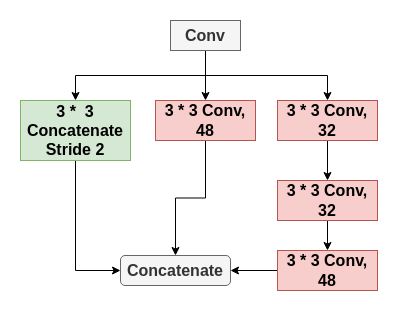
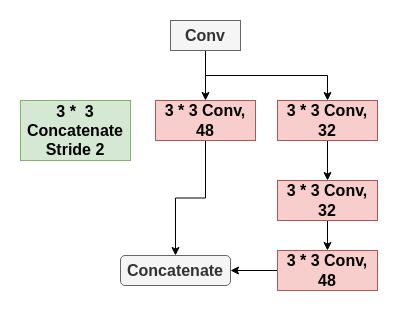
  <mxCell id="0" />
  <mxCell id="1" parent="0" />
- <mxCell id="2" style="edgeStyle=orthogonalEdgeStyle;rounded=0;orthogonalLoop=1;jettySize=auto;html=1;exitX=0.5;exitY=1;exitDx=0;exitDy=0;entryX=0.5;entryY=0;entryDx=0;entryDy=0;" edge="1" parent="1" source="5" target="7"><mxGeometry relative="1" as="geometry" /></mxCell>
  <mxCell id="3" style="edgeStyle=orthogonalEdgeStyle;rounded=0;orthogonalLoop=1;jettySize=auto;html=1;exitX=0.5;exitY=1;exitDx=0;exitDy=0;entryX=0.5;entryY=0;entryDx=0;entryDy=0;" edge="1" parent="1" source="5" target="9"><mxGeometry relative="1" as="geometry" /></mxCell>
  <mxCell id="4" style="edgeStyle=orthogonalEdgeStyle;rounded=0;orthogonalLoop=1;jettySize=auto;html=1;exitX=0.5;exitY=1;exitDx=0;exitDy=0;" edge="1" parent="1" source="5" target="11"><mxGeometry relative="1" as="geometry" /></mxCell>
  <mxCell id="5" value="Conv" style="rounded=0;whiteSpace=wrap;html=1;fontSize=16;fontStyle=1;fillColor=#f5f5f5;fontColor=#333333;strokeColor=#666666;" vertex="1" parent="1"><mxGeometry x="170" y="20" width="70" height="30" as="geometry" /></mxCell>
- <mxCell id="6" style="edgeStyle=orthogonalEdgeStyle;rounded=0;orthogonalLoop=1;jettySize=auto;html=1;exitX=0.5;exitY=1;exitDx=0;exitDy=0;entryX=0;entryY=0.5;entryDx=0;entryDy=0;" edge="1" parent="1" source="7" target="16"><mxGeometry relative="1" as="geometry" /></mxCell>
  <mxCell id="7" value="3 *&amp;nbsp; 3&lt;div&gt;Concatenate&lt;/div&gt;&lt;div&gt;Stride 2&lt;/div&gt;" style="rounded=0;whiteSpace=wrap;html=1;fontSize=16;fontStyle=1;fillColor=#d5e8d4;strokeColor=#82b366;" vertex="1" parent="1"><mxGeometry x="20" y="100" width="110" height="60" as="geometry" /></mxCell>
  <mxCell id="8" style="edgeStyle=orthogonalEdgeStyle;rounded=0;orthogonalLoop=1;jettySize=auto;html=1;exitX=0.5;exitY=1;exitDx=0;exitDy=0;entryX=0.5;entryY=0;entryDx=0;entryDy=0;" edge="1" parent="1" source="9" target="16"><mxGeometry relative="1" as="geometry" /></mxCell>
  <mxCell id="9" value="3 * 3 Conv, 48" style="rounded=0;whiteSpace=wrap;html=1;fontSize=16;fontStyle=1;fillColor=#f8cecc;strokeColor=#b85450;" vertex="1" parent="1"><mxGeometry x="155" y="100" width="100" height="40" as="geometry" /></mxCell>
  <mxCell id="10" value="" style="edgeStyle=orthogonalEdgeStyle;rounded=0;orthogonalLoop=1;jettySize=auto;html=1;" edge="1" parent="1" source="11" target="13"><mxGeometry relative="1" as="geometry" /></mxCell>
  <mxCell id="11" value="3 * 3 Conv, 32" style="rounded=0;whiteSpace=wrap;html=1;fontSize=16;fontStyle=1;fillColor=#f8cecc;strokeColor=#b85450;" vertex="1" parent="1"><mxGeometry x="277" y="100" width="100" height="40" as="geometry" /></mxCell>
  <mxCell id="12" value="" style="edgeStyle=orthogonalEdgeStyle;rounded=0;orthogonalLoop=1;jettySize=auto;html=1;" edge="1" parent="1" source="13" target="15"><mxGeometry relative="1" as="geometry" /></mxCell>
  <mxCell id="13" value="3 * 3 Conv, 32" style="rounded=0;whiteSpace=wrap;html=1;fontSize=16;fontStyle=1;fillColor=#f8cecc;strokeColor=#b85450;" vertex="1" parent="1"><mxGeometry x="277" y="180" width="100" height="40" as="geometry" /></mxCell>
  <mxCell id="14" value="" style="edgeStyle=orthogonalEdgeStyle;rounded=0;orthogonalLoop=1;jettySize=auto;html=1;" edge="1" parent="1" source="15" target="16"><mxGeometry relative="1" as="geometry" /></mxCell>
  <mxCell id="15" value="3 * 3 Conv, 48" style="rounded=0;whiteSpace=wrap;html=1;fontSize=16;fontStyle=1;fillColor=#f8cecc;strokeColor=#b85450;" vertex="1" parent="1"><mxGeometry x="277" y="250" width="100" height="40" as="geometry" /></mxCell>
  <mxCell id="16" value="Concatenate" style="whiteSpace=wrap;html=1;fontSize=16;fontStyle=1;fillColor=#f5f5f5;fontColor=#333333;strokeColor=#666666;rounded=1;" vertex="1" parent="1"><mxGeometry x="120" y="255" width="110" height="30" as="geometry" /></mxCell>
